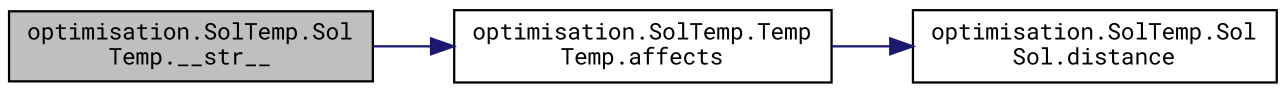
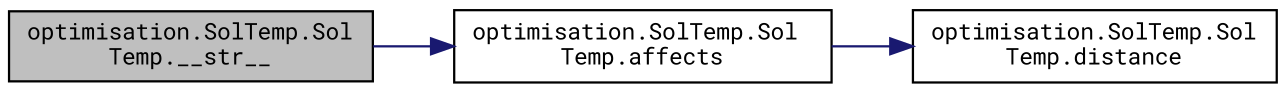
  digraph {
    fontname="Roboto Mono"
    rankdir=LR
    node [color=black fillcolor=white fontname="Roboto Mono" fontsize=10 shape=record style=filled]
    edge [color=midnightblue fontname="Roboto Mono" fontsize=10 labelfontname=Helvetica labelfontsize=10 style=solid]
    n1 [fillcolor=grey75 fontcolor=black height=0.2 label="optimisation.SolTemp.Sol\lTemp.__str__" width=0.4]
-   n2 [height=0.2 label="optimisation.SolTemp.Temp\lTemp.affects" width=0.4]
-   n3 [height=0.2 label="optimisation.SolTemp.Sol\lSol.distance" width=0.4]
+   n2 [height=0.2 label="optimisation.SolTemp.Sol\lTemp.affects" width=0.4]
+   n3 [height=0.2 label="optimisation.SolTemp.Sol\lTemp.distance" width=0.4]
    n1 -> n2
    n2 -> n3
  }
